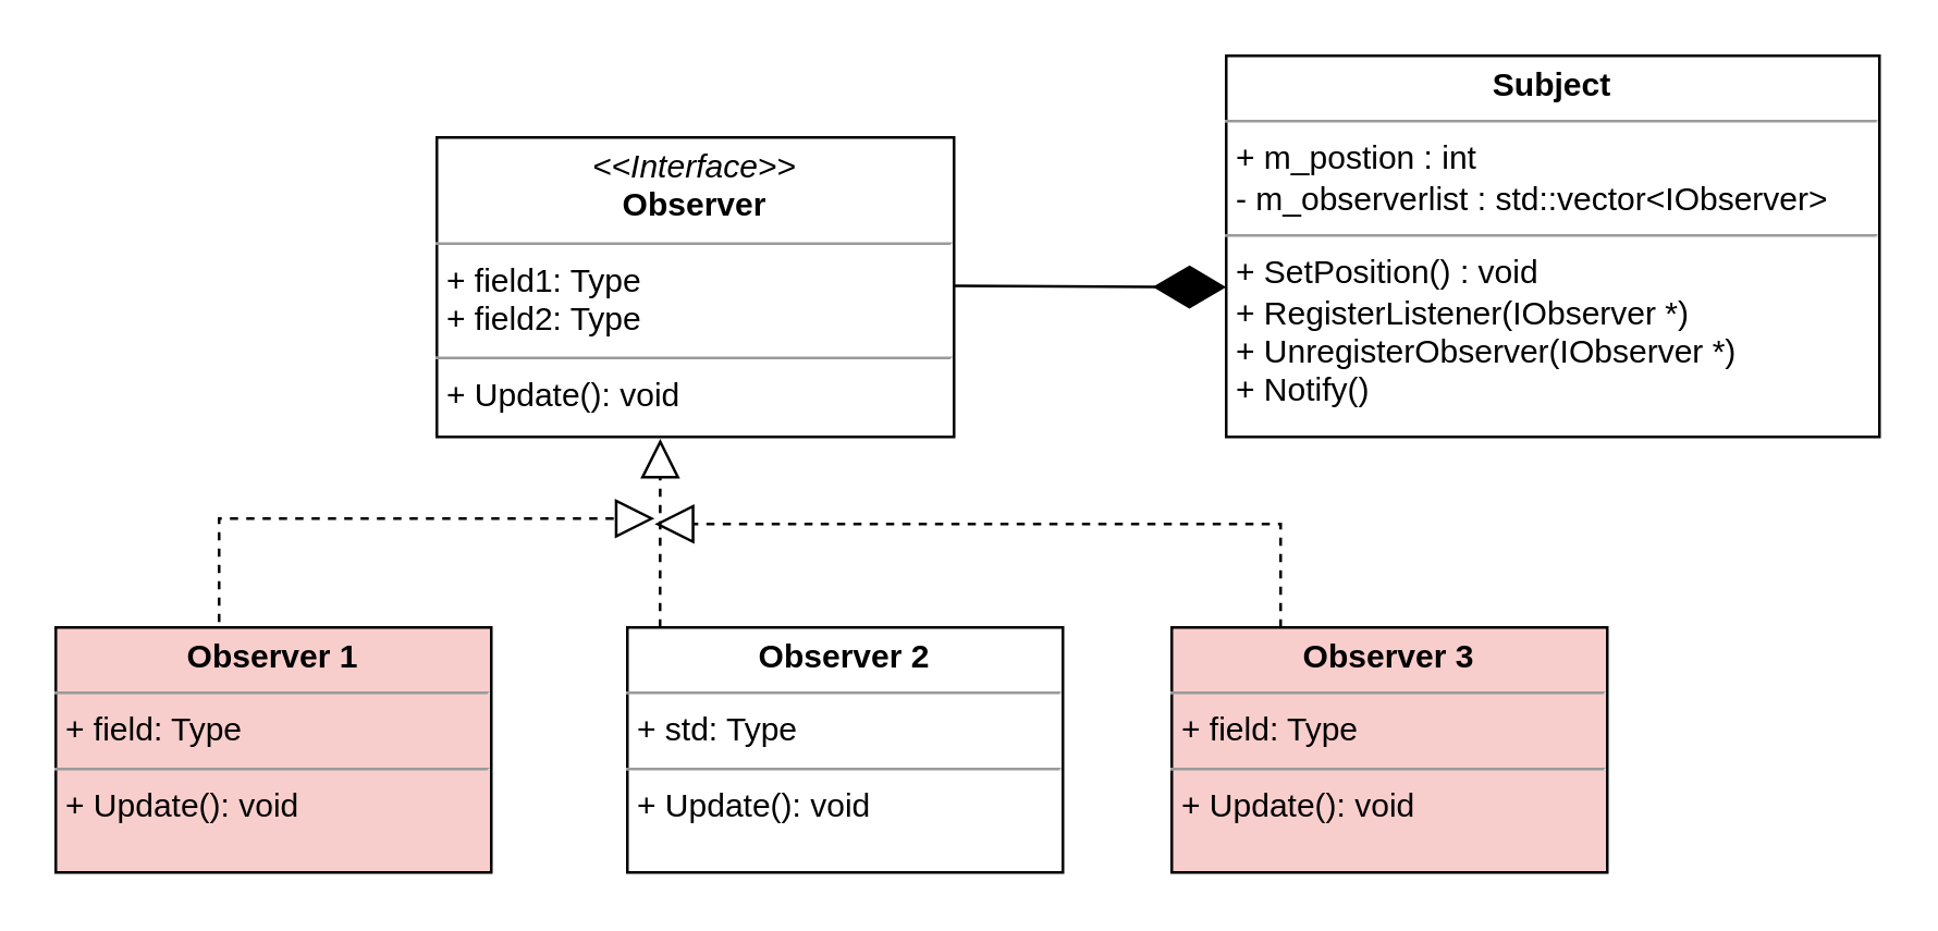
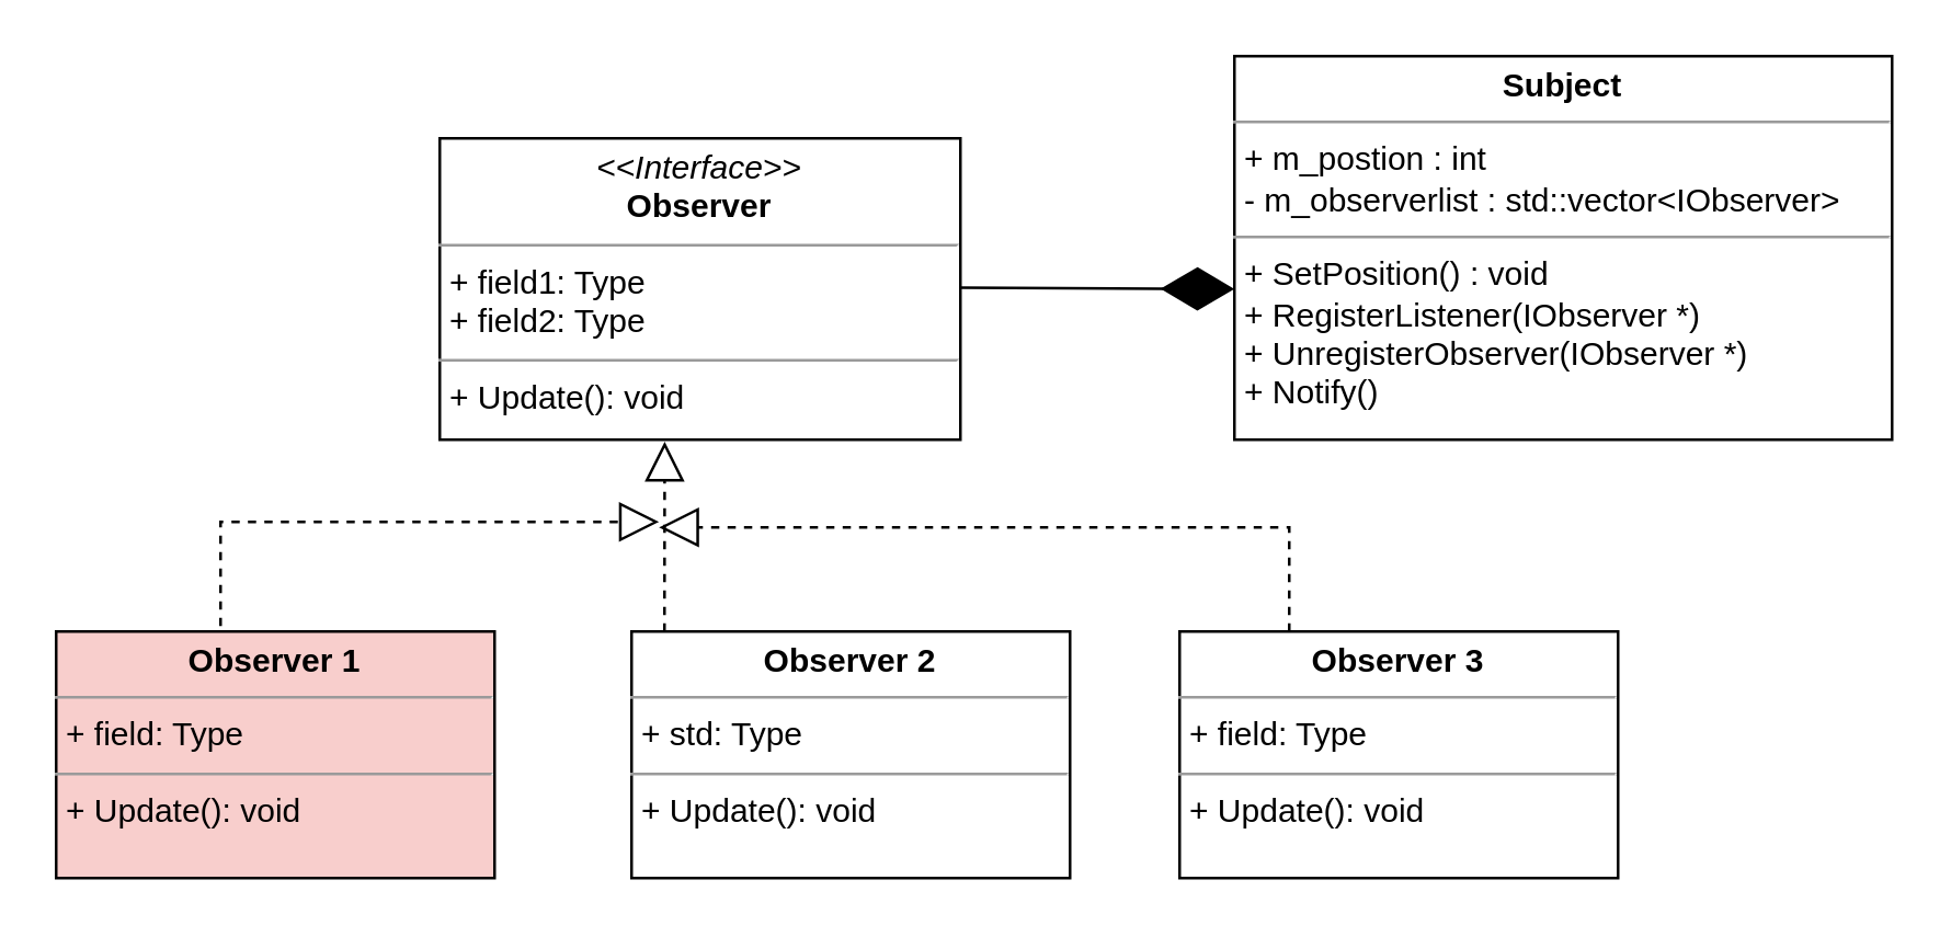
  <mxCell id="0" />
  <mxCell id="1" parent="0" />
  <mxCell id="2" value="&lt;p style=&quot;margin: 0px ; margin-top: 4px ; text-align: center&quot;&gt;&lt;i&gt;&amp;lt;&amp;lt;Interface&amp;gt;&amp;gt;&lt;/i&gt;&lt;br&gt;&lt;b&gt;Observer&lt;/b&gt;&lt;/p&gt;&lt;hr size=&quot;1&quot;&gt;&lt;p style=&quot;margin: 0px ; margin-left: 4px&quot;&gt;+ field1: Type&lt;br&gt;+ field2: Type&lt;/p&gt;&lt;hr size=&quot;1&quot;&gt;&lt;p style=&quot;margin: 0px ; margin-left: 4px&quot;&gt;+ Update(): void&lt;br&gt;&lt;/p&gt;" style="verticalAlign=top;align=left;overflow=fill;fontSize=12;fontFamily=Helvetica;html=1;" vertex="1" parent="1"><mxGeometry x="160" y="50" width="190" height="110" as="geometry" /></mxCell>
  <mxCell id="3" value="&lt;p style=&quot;margin: 0px ; margin-top: 4px ; text-align: center&quot;&gt;&lt;b&gt;Observer 1&lt;/b&gt;&lt;/p&gt;&lt;hr size=&quot;1&quot;&gt;&lt;p style=&quot;margin: 0px ; margin-left: 4px&quot;&gt;+ field: Type&lt;/p&gt;&lt;hr size=&quot;1&quot;&gt;&lt;p style=&quot;margin: 0px ; margin-left: 4px&quot;&gt;+ Update(): void&lt;/p&gt;" style="verticalAlign=top;align=left;overflow=fill;fontSize=12;fontFamily=Helvetica;html=1;fillColor=#f8cecc;" vertex="1" parent="1"><mxGeometry x="20" y="230" width="160" height="90" as="geometry" /></mxCell>
  <mxCell id="4" value="&lt;p style=&quot;margin: 0px ; margin-top: 4px ; text-align: center&quot;&gt;&lt;b&gt;Observer 2&lt;/b&gt;&lt;/p&gt;&lt;hr size=&quot;1&quot;&gt;&lt;p style=&quot;margin: 0px ; margin-left: 4px&quot;&gt;+ std: Type&lt;/p&gt;&lt;hr size=&quot;1&quot;&gt;&lt;p style=&quot;margin: 0px ; margin-left: 4px&quot;&gt;+ Update(): void&lt;/p&gt;" style="verticalAlign=top;align=left;overflow=fill;fontSize=12;fontFamily=Helvetica;html=1;" vertex="1" parent="1"><mxGeometry x="230" y="230" width="160" height="90" as="geometry" /></mxCell>
- <mxCell id="5" value="&lt;p style=&quot;margin: 0px ; margin-top: 4px ; text-align: center&quot;&gt;&lt;b&gt;Observer 3&lt;/b&gt;&lt;/p&gt;&lt;hr size=&quot;1&quot;&gt;&lt;p style=&quot;margin: 0px ; margin-left: 4px&quot;&gt;+ field: Type&lt;/p&gt;&lt;hr size=&quot;1&quot;&gt;&lt;p style=&quot;margin: 0px ; margin-left: 4px&quot;&gt;+ Update(): void&lt;/p&gt;" style="verticalAlign=top;align=left;overflow=fill;fontSize=12;fontFamily=Helvetica;html=1;fillColor=#f8cecc;" vertex="1" parent="1"><mxGeometry x="430" y="230" width="160" height="90" as="geometry" /></mxCell>
+ <mxCell id="5" value="&lt;p style=&quot;margin: 0px ; margin-top: 4px ; text-align: center&quot;&gt;&lt;b&gt;Observer 3&lt;/b&gt;&lt;/p&gt;&lt;hr size=&quot;1&quot;&gt;&lt;p style=&quot;margin: 0px ; margin-left: 4px&quot;&gt;+ field: Type&lt;/p&gt;&lt;hr size=&quot;1&quot;&gt;&lt;p style=&quot;margin: 0px ; margin-left: 4px&quot;&gt;+ Update(): void&lt;/p&gt;" style="verticalAlign=top;align=left;overflow=fill;fontSize=12;fontFamily=Helvetica;html=1;" vertex="1" parent="1"><mxGeometry x="430" y="230" width="160" height="90" as="geometry" /></mxCell>
  <mxCell id="6" value="" style="endArrow=block;dashed=1;endFill=0;endSize=12;html=1;rounded=0;entryX=0.432;entryY=1.006;entryDx=0;entryDy=0;entryPerimeter=0;exitX=0.075;exitY=0;exitDx=0;exitDy=0;exitPerimeter=0;" edge="1" parent="1" source="4" target="2"><mxGeometry width="160" relative="1" as="geometry"><mxPoint x="240" y="190" as="sourcePoint" /><mxPoint x="390" y="180" as="targetPoint" /></mxGeometry></mxCell>
  <mxCell id="7" value="" style="endArrow=block;dashed=1;endFill=0;endSize=12;html=1;rounded=0;exitX=0.375;exitY=-0.022;exitDx=0;exitDy=0;exitPerimeter=0;" edge="1" parent="1" source="3"><mxGeometry width="160" relative="1" as="geometry"><mxPoint x="80" y="190" as="sourcePoint" /><mxPoint x="240" y="190" as="targetPoint" /><Array as="points"><mxPoint x="80" y="190" /></Array></mxGeometry></mxCell>
  <mxCell id="8" value="" style="endArrow=block;dashed=1;endFill=0;endSize=12;html=1;rounded=0;exitX=0.375;exitY=-0.022;exitDx=0;exitDy=0;exitPerimeter=0;" edge="1" parent="1"><mxGeometry width="160" relative="1" as="geometry"><mxPoint x="470" y="230" as="sourcePoint" /><mxPoint x="240" y="192" as="targetPoint" /><Array as="points"><mxPoint x="470" y="191.98" /></Array></mxGeometry></mxCell>
  <mxCell id="9" value="&lt;p style=&quot;margin: 0px ; margin-top: 4px ; text-align: center&quot;&gt;&lt;b&gt;Subject&lt;/b&gt;&lt;/p&gt;&lt;hr size=&quot;1&quot;&gt;&lt;p style=&quot;margin: 0px ; margin-left: 4px&quot;&gt;+ m_postion : int&lt;/p&gt;&lt;p style=&quot;margin: 0px ; margin-left: 4px&quot;&gt;- m_observerlist : std::vector&amp;lt;IObserver&amp;gt;&lt;/p&gt;&lt;hr size=&quot;1&quot;&gt;&lt;p style=&quot;margin: 0px ; margin-left: 4px&quot;&gt;+ SetPosition() : void&lt;/p&gt;&lt;p style=&quot;margin: 0px ; margin-left: 4px&quot;&gt;+ RegisterListener(IObserver *)&lt;/p&gt;&lt;p style=&quot;margin: 0px ; margin-left: 4px&quot;&gt;+ UnregisterObserver(IObserver *)&lt;/p&gt;&lt;p style=&quot;margin: 0px ; margin-left: 4px&quot;&gt;+ Notify()&lt;/p&gt;" style="verticalAlign=top;align=left;overflow=fill;fontSize=12;fontFamily=Helvetica;html=1;" vertex="1" parent="1"><mxGeometry x="450" y="20" width="240" height="140" as="geometry" /></mxCell>
  <mxCell id="10" value="" style="endArrow=diamondThin;endFill=1;endSize=24;html=1;rounded=0;" edge="1" parent="1"><mxGeometry width="160" relative="1" as="geometry"><mxPoint x="350" y="104.5" as="sourcePoint" /><mxPoint x="450" y="105" as="targetPoint" /></mxGeometry></mxCell>
